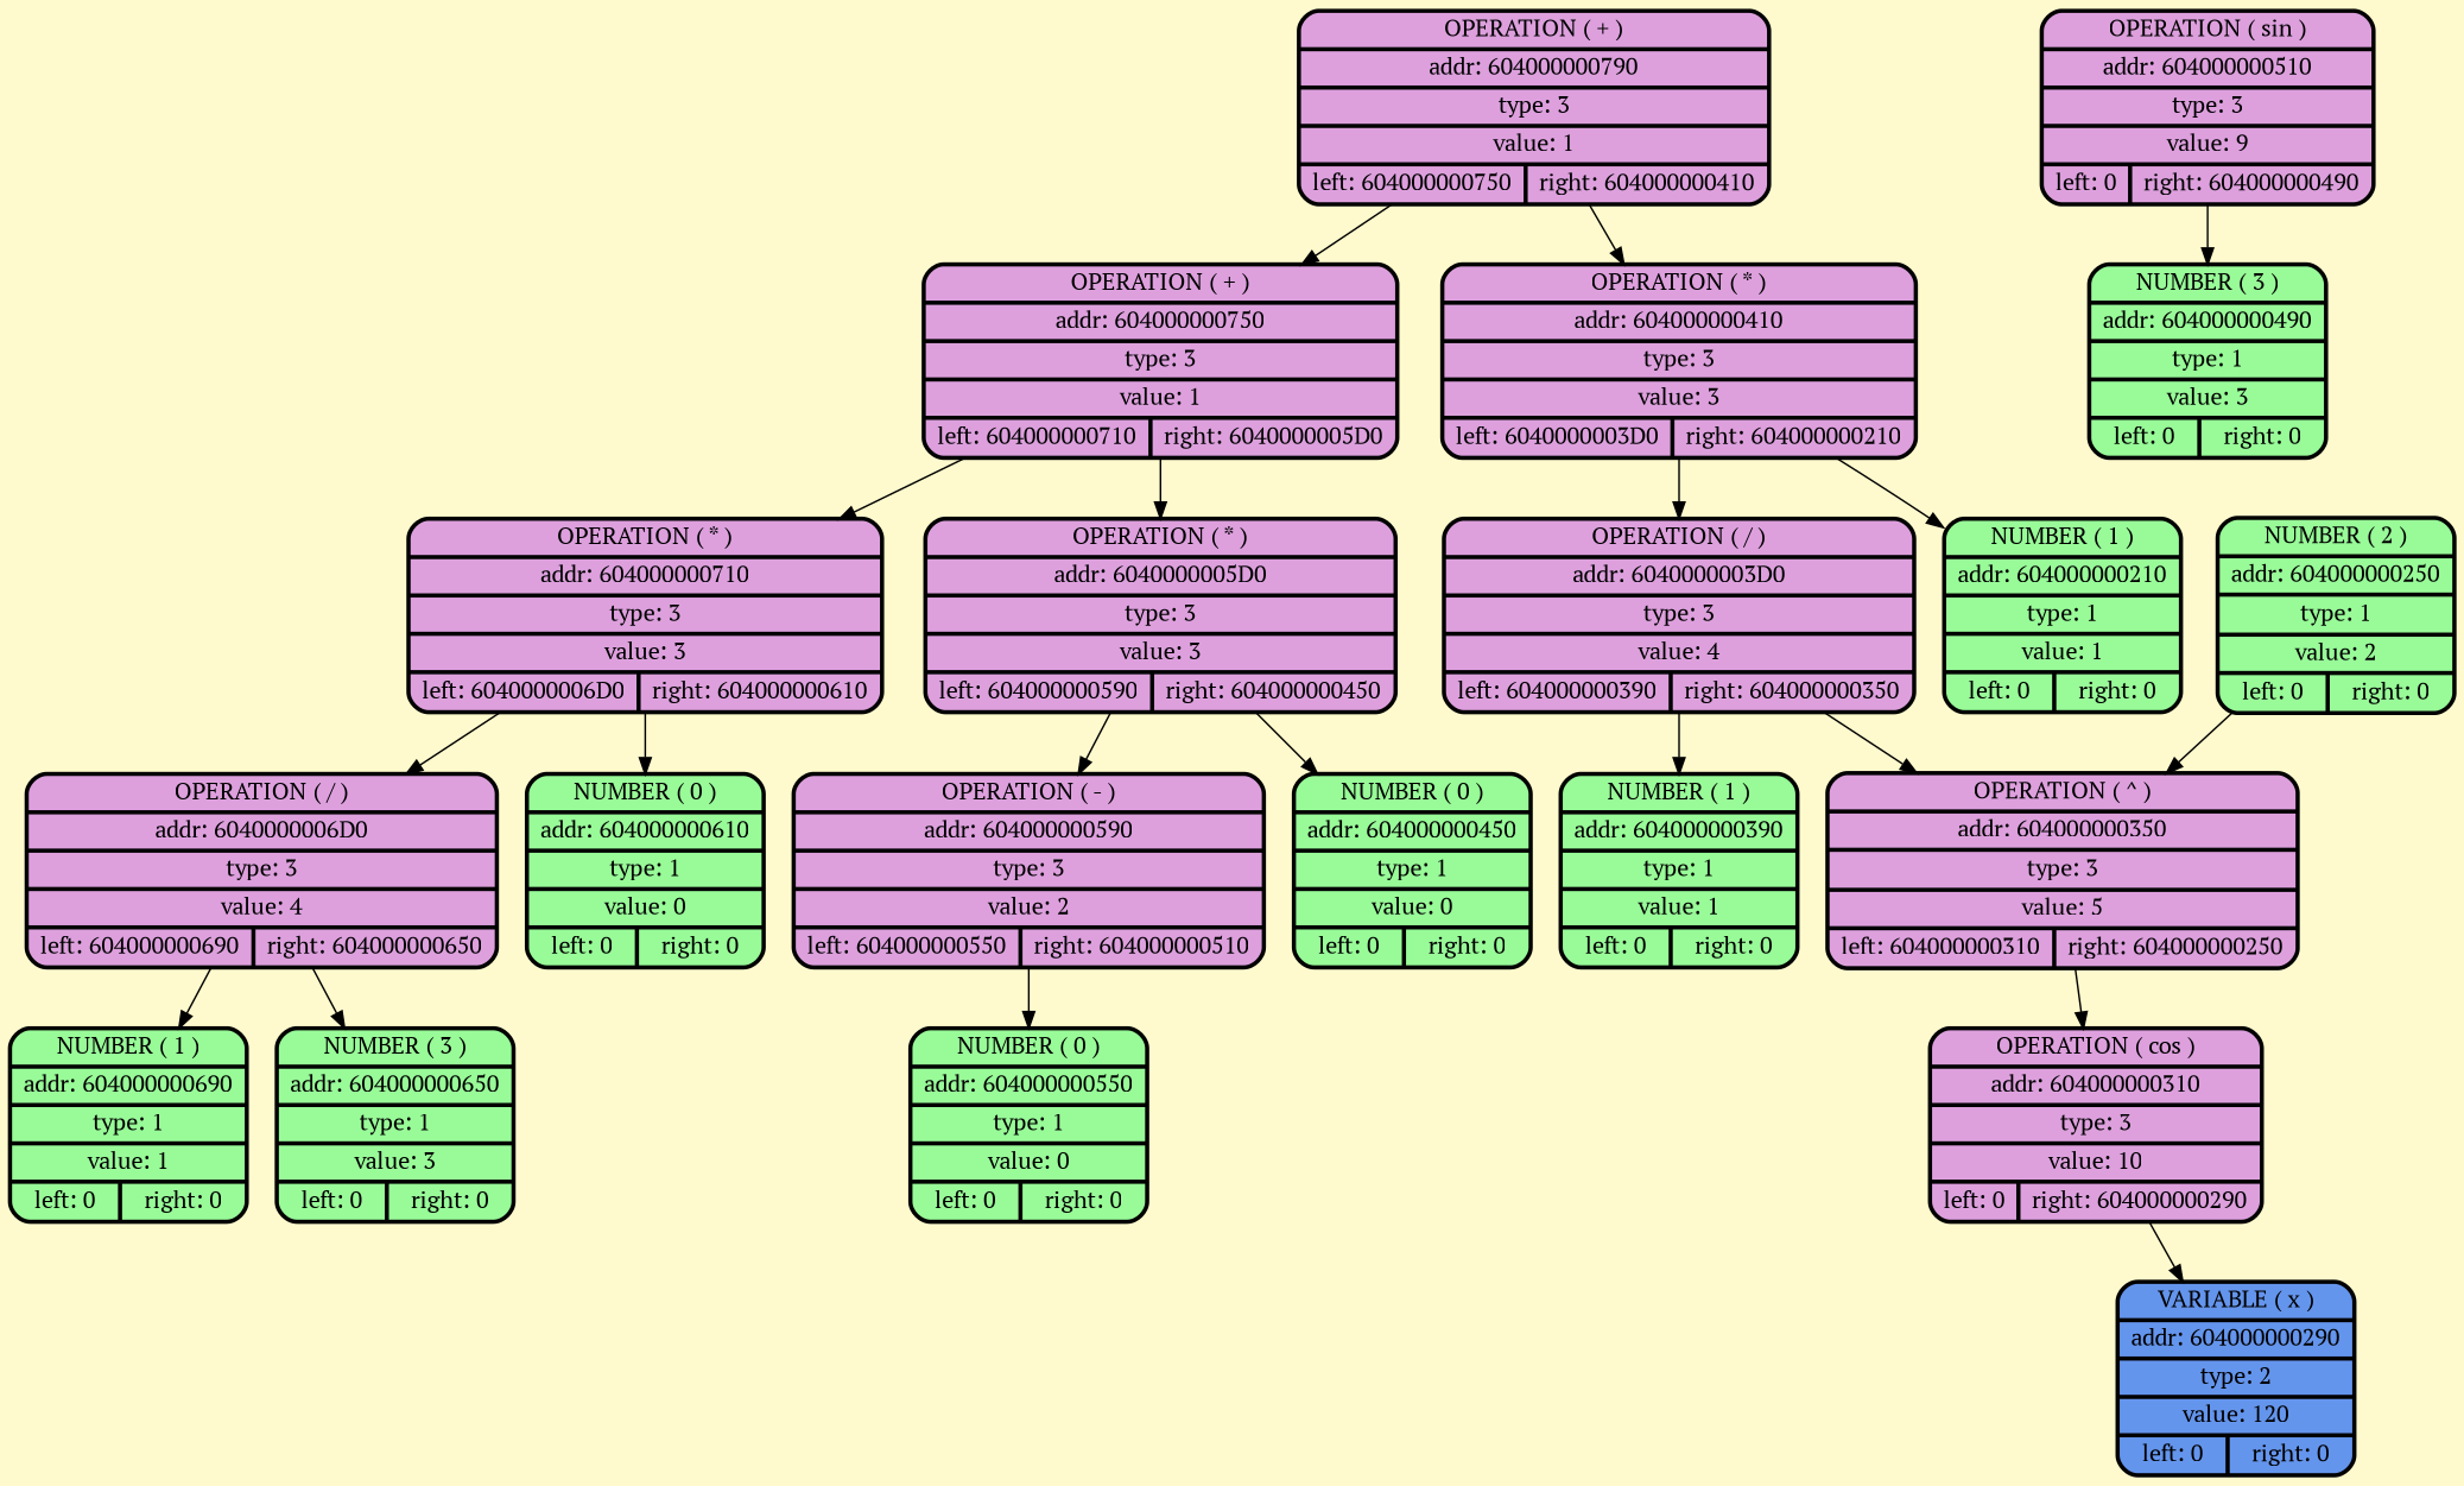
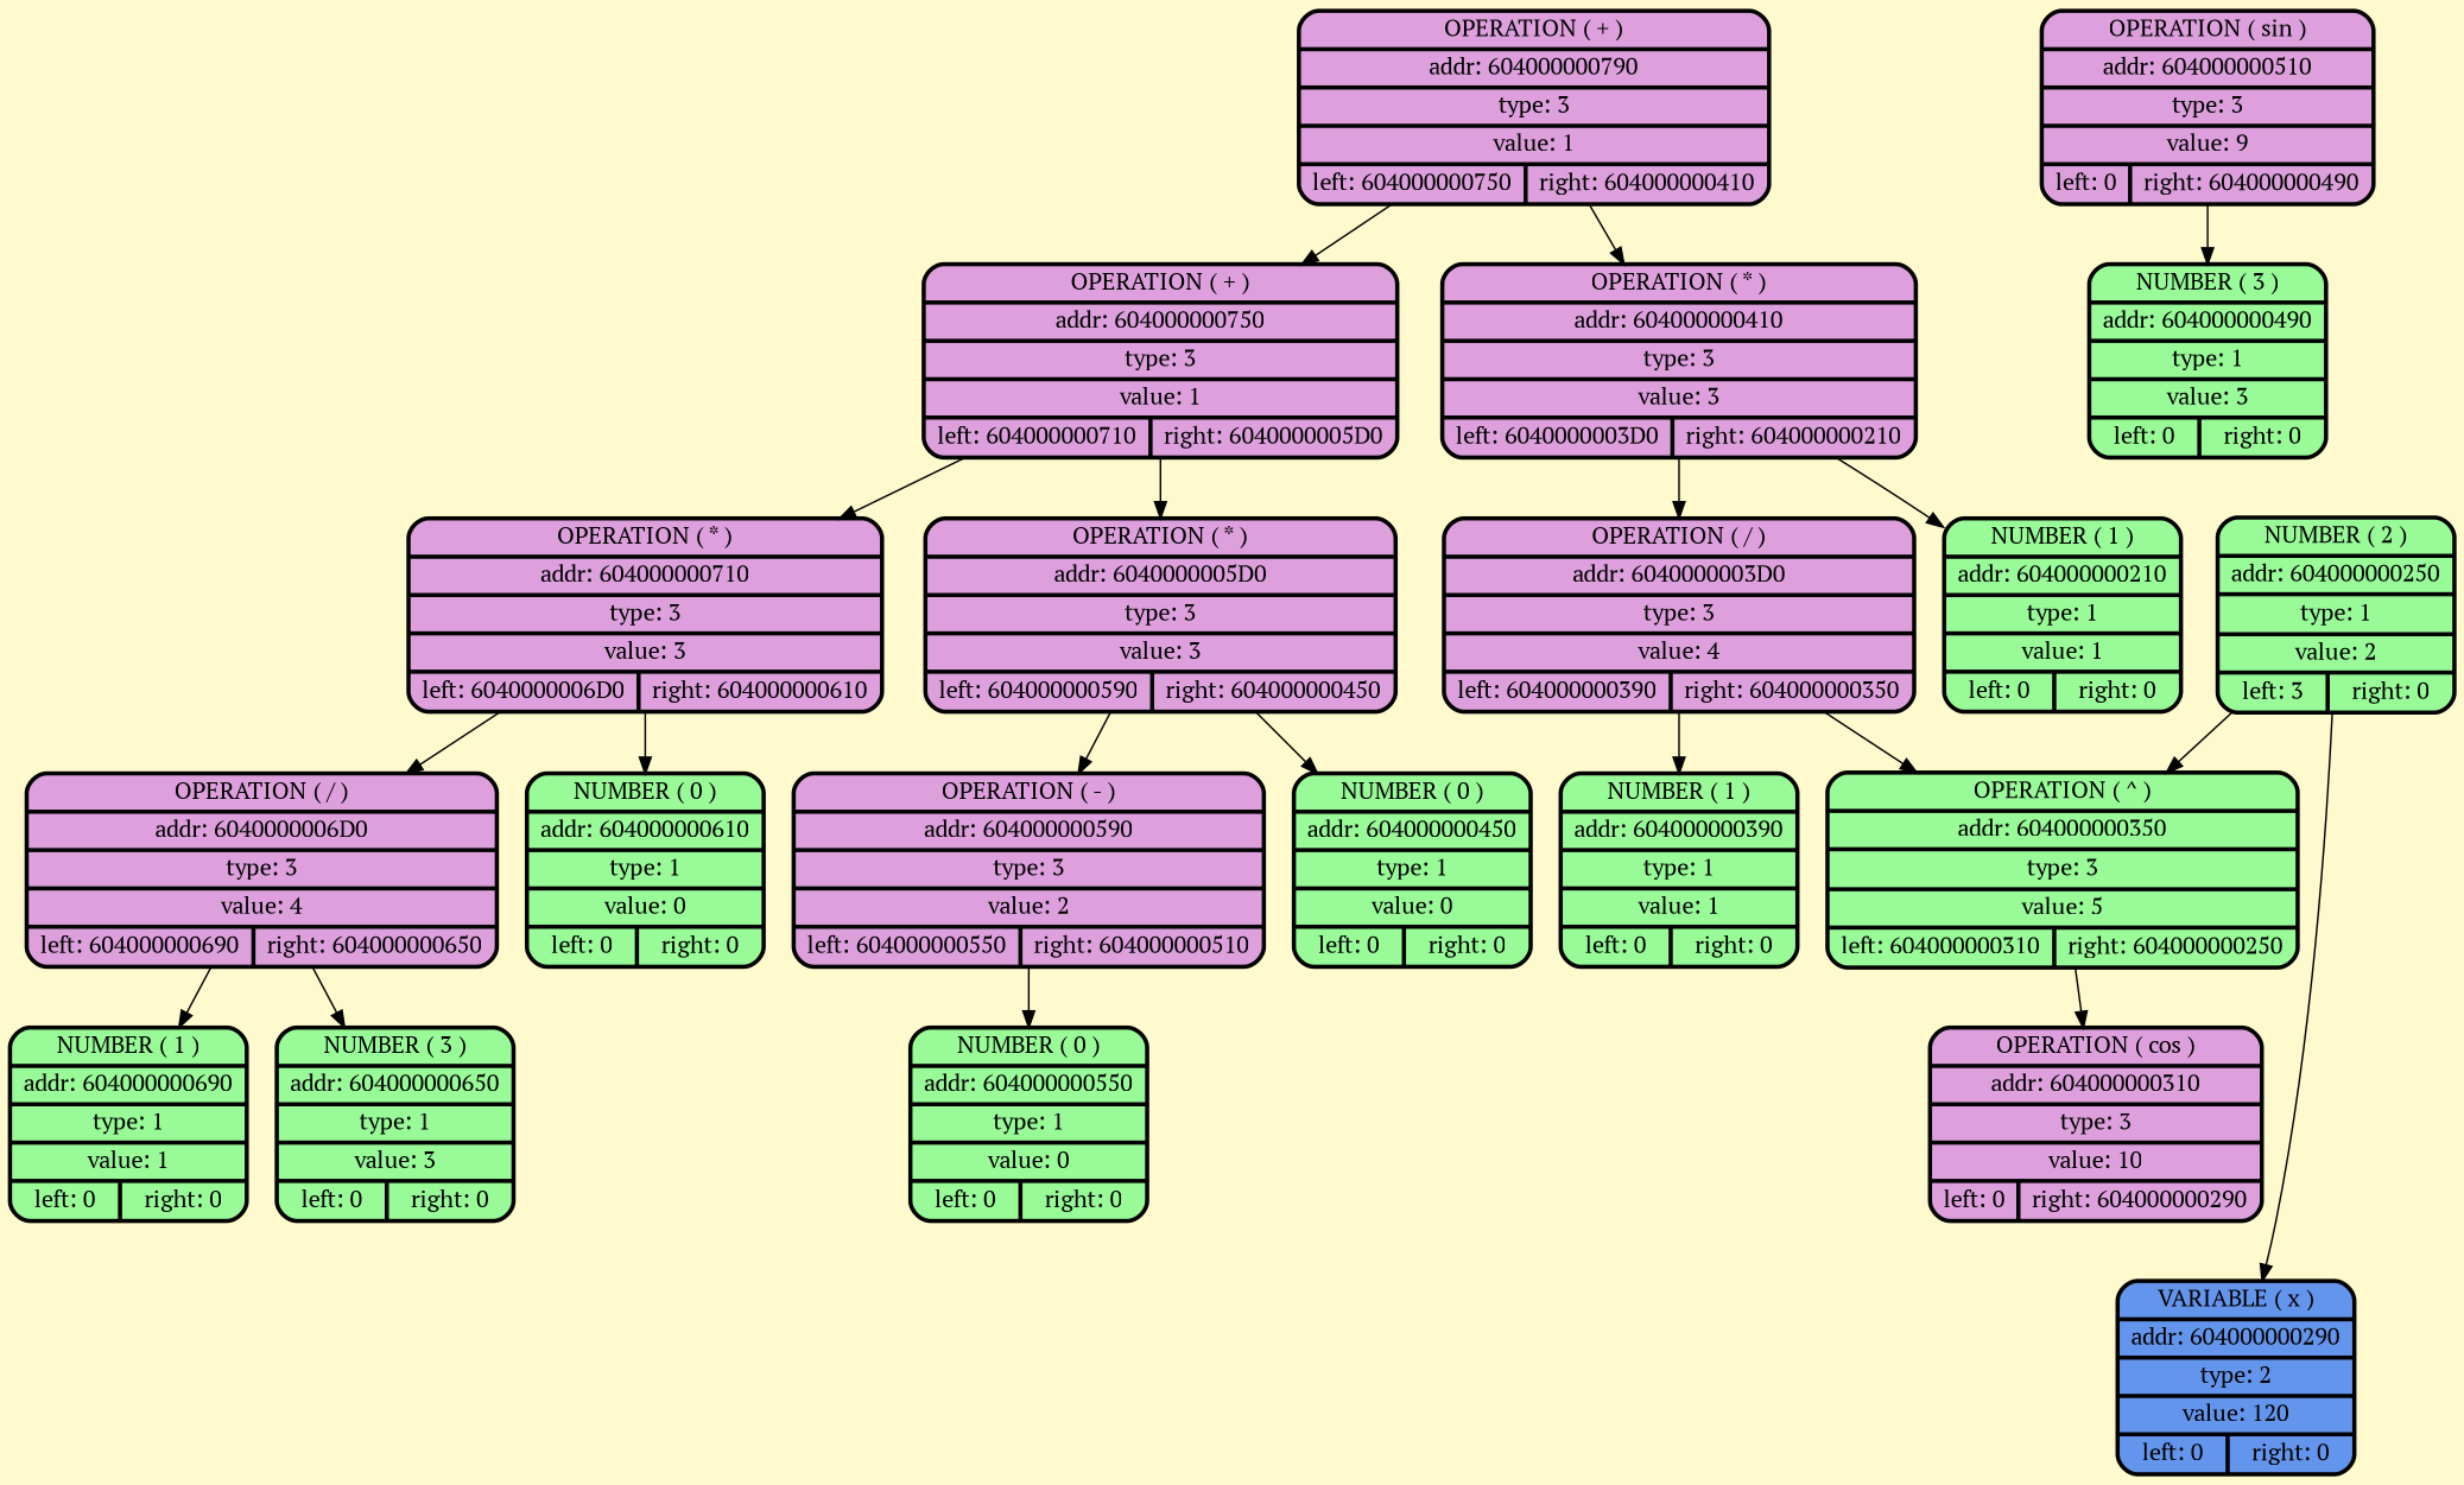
  digraph {
    bgcolor=lemonchiffon
    fontname="PT Serif"
    node [color="#000000" fillcolor=plum fontcolor="#000000" fontname="PT Serif" penwidth=2.5 shape=Mrecord style=filled]
    edge [fontname="PT Serif"]
    n1 [label=" {OPERATION ( + ) | addr: 604000000790 | type: 3 | value: 1 | {left: 604000000750 | right: 604000000410}} "]
    n2 [label=" {OPERATION ( + ) | addr: 604000000750 | type: 3 | value: 1 | {left: 604000000710 | right: 6040000005D0}} "]
    n3 [label=" {OPERATION ( * ) | addr: 604000000410 | type: 3 | value: 3 | {left: 6040000003D0 | right: 604000000210}} "]
    n4 [label=" {OPERATION ( * ) | addr: 604000000710 | type: 3 | value: 3 | {left: 6040000006D0 | right: 604000000610}} "]
    n5 [label=" {OPERATION ( * ) | addr: 6040000005D0 | type: 3 | value: 3 | {left: 604000000590 | right: 604000000450}} "]
    n6 [label=" {OPERATION ( / ) | addr: 6040000003D0 | type: 3 | value: 4 | {left: 604000000390 | right: 604000000350}} "]
    n7 [fillcolor=palegreen label=" {NUMBER ( 1 )| addr: 604000000210 | type: 1| value: 1 | {left: 0 | right: 0}} "]
    n8 [label=" {OPERATION ( / ) | addr: 6040000006D0 | type: 3 | value: 4 | {left: 604000000690 | right: 604000000650}} "]
    n9 [fillcolor=palegreen label=" {NUMBER ( 0 )| addr: 604000000610 | type: 1| value: 0 | {left: 0 | right: 0}} "]
    n10 [label=" {OPERATION ( - ) | addr: 604000000590 | type: 3 | value: 2 | {left: 604000000550 | right: 604000000510}} "]
    n11 [fillcolor=palegreen label=" {NUMBER ( 0 )| addr: 604000000450 | type: 1| value: 0 | {left: 0 | right: 0}} "]
    n12 [fillcolor=palegreen label=" {NUMBER ( 1 )| addr: 604000000690 | type: 1| value: 1 | {left: 0 | right: 0}} "]
    n13 [fillcolor=palegreen label=" {NUMBER ( 3 )| addr: 604000000650 | type: 1| value: 3 | {left: 0 | right: 0}} "]
    n14 [fillcolor=palegreen label=" {NUMBER ( 0 )| addr: 604000000550 | type: 1| value: 0 | {left: 0 | right: 0}} "]
    n15 [label=" {OPERATION ( sin ) | addr: 604000000510 | type: 3 | value: 9 | {left: 0 | right: 604000000490}} "]
    n16 [fillcolor=palegreen label=" {NUMBER ( 3 )| addr: 604000000490 | type: 1| value: 3 | {left: 0 | right: 0}} "]
    n17 [fillcolor=palegreen label=" {NUMBER ( 1 )| addr: 604000000390 | type: 1| value: 1 | {left: 0 | right: 0}} "]
-   n18 [label=" {OPERATION ( ^ ) | addr: 604000000350 | type: 3 | value: 5 | {left: 604000000310 | right: 604000000250}} "]
+   n18 [fillcolor=palegreen label=" {OPERATION ( ^ ) | addr: 604000000350 | type: 3 | value: 5 | {left: 604000000310 | right: 604000000250}} "]
    n19 [label=" {OPERATION ( cos ) | addr: 604000000310 | type: 3 | value: 10 | {left: 0 | right: 604000000290}} "]
    n20 [fillcolor=cornflowerblue label=" {VARIABLE ( x )| addr: 604000000290 | type: 2| value: 120 | {left: 0 | right: 0}} "]
-   n21 [fillcolor=palegreen label=" {NUMBER ( 2 )| addr: 604000000250 | type: 1| value: 2 | {left: 0 | right: 0}} "]
+   n21 [fillcolor=palegreen label=" {NUMBER ( 2 )| addr: 604000000250 | type: 1| value: 2 | {left: 3 | right: 0}} "]
    n1 -> n2
    n1 -> n3
    n2 -> n4
    n2 -> n5
    n3 -> n6
    n3 -> n7
    n4 -> n8
    n4 -> n9
    n5 -> n10
    n5 -> n11
    n6 -> n17
    n6 -> n18
    n8 -> n12
    n8 -> n13
    n10 -> n14
    n15 -> n16
    n18 -> n19
-   n19 -> n20
+   n21 -> n20
    n21 -> n18
  }
